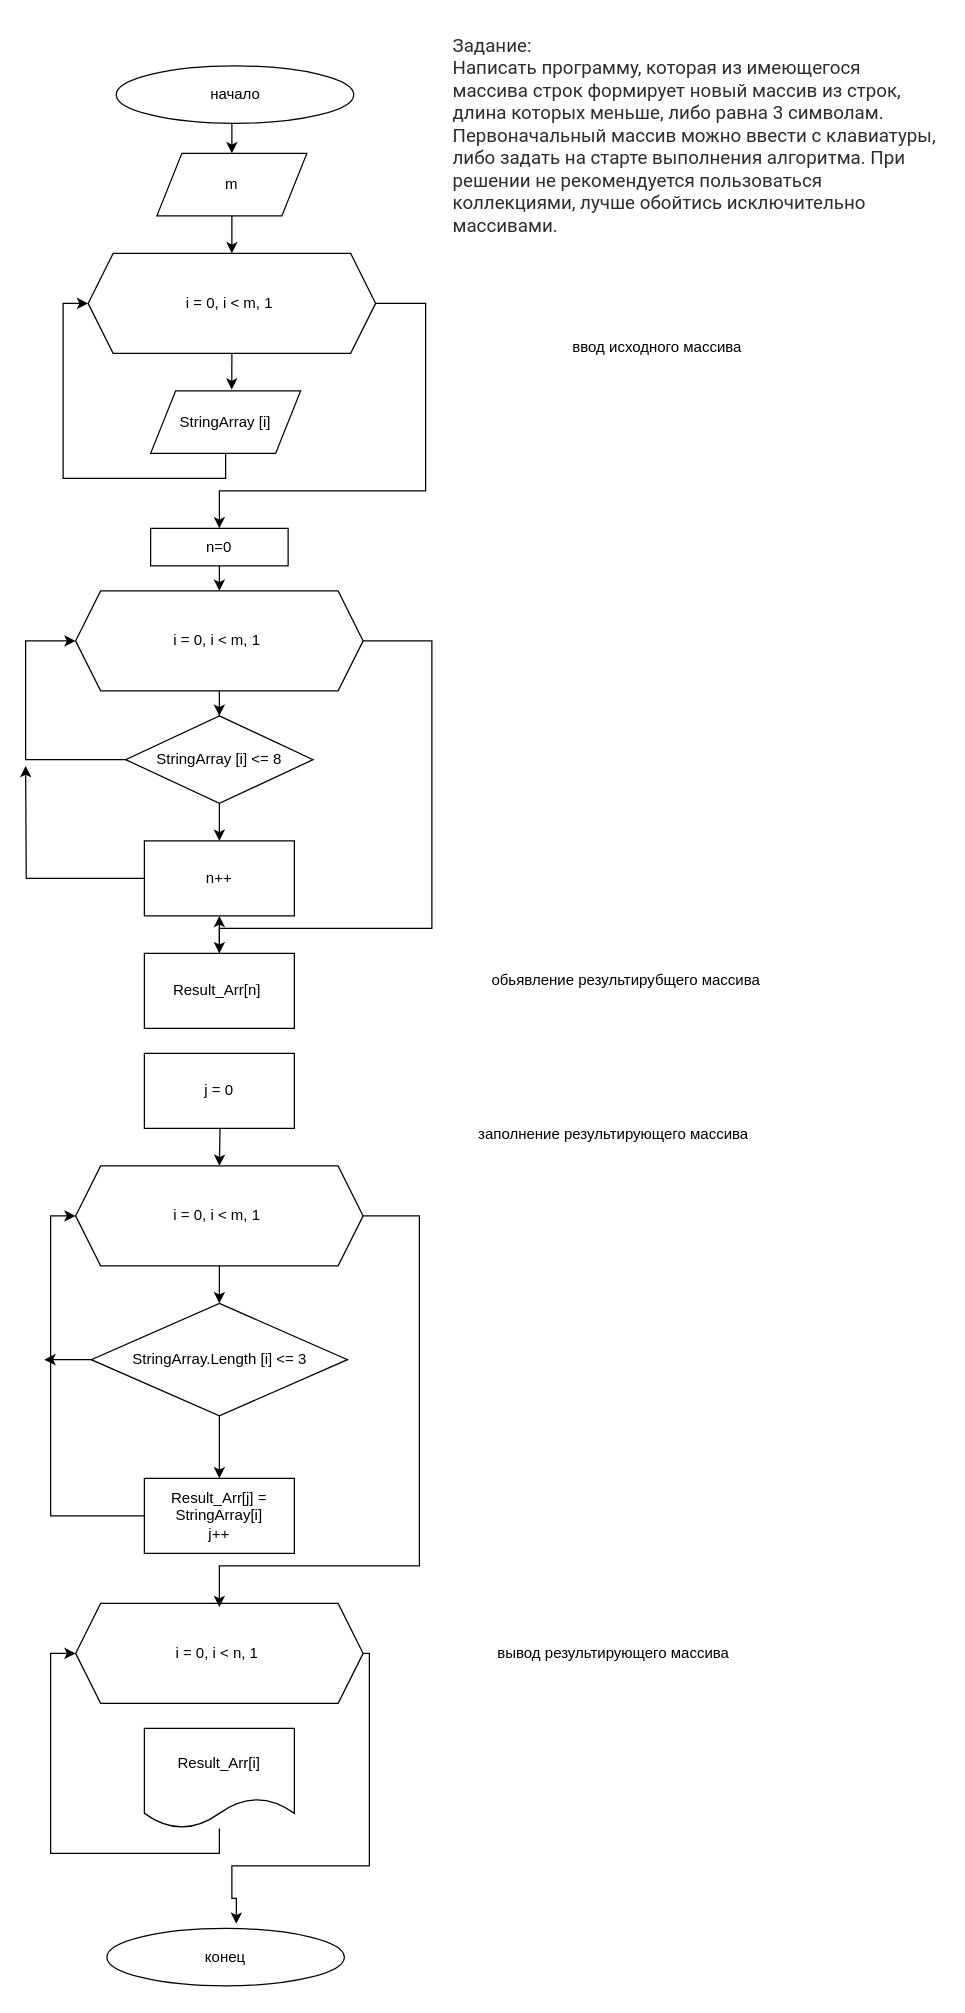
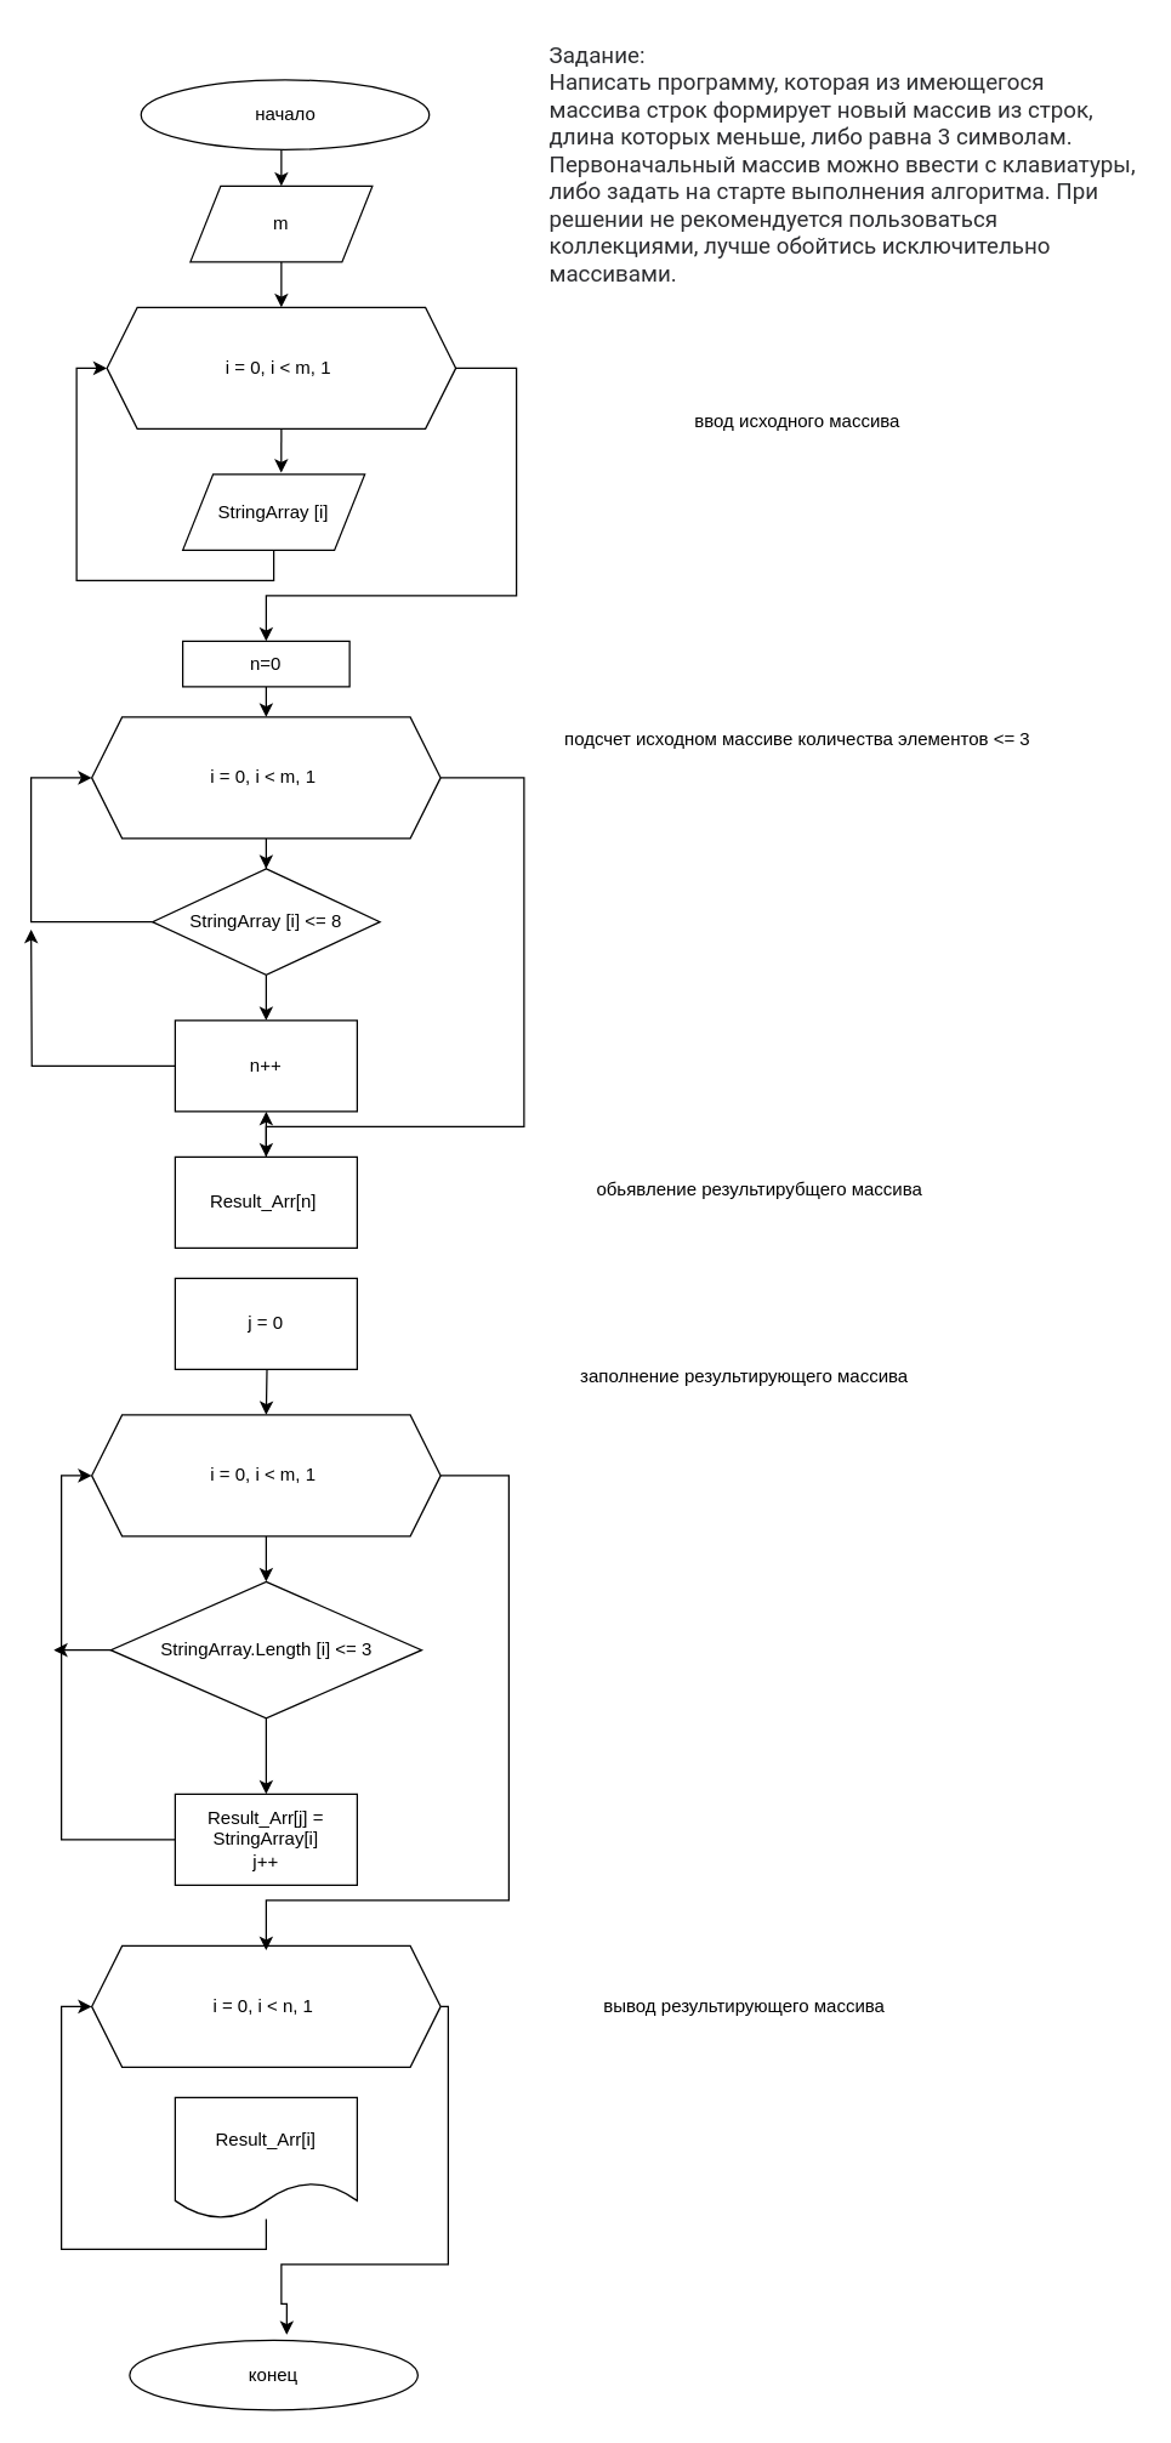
  <mxCell id="0" />
  <mxCell id="1" parent="0" />
  <mxCell id="2" style="edgeStyle=orthogonalEdgeStyle;rounded=0;orthogonalLoop=1;jettySize=auto;html=1;entryX=0.5;entryY=0;entryDx=0;entryDy=0;" edge="1" parent="1" target="4"><mxGeometry relative="1" as="geometry"><mxPoint x="185" y="92" as="sourcePoint" /></mxGeometry></mxCell>
  <mxCell id="3" style="edgeStyle=orthogonalEdgeStyle;rounded=0;orthogonalLoop=1;jettySize=auto;html=1;entryX=0.5;entryY=0;entryDx=0;entryDy=0;" edge="1" parent="1" source="4" target="6"><mxGeometry relative="1" as="geometry" /></mxCell>
  <mxCell id="4" value="&lt;div&gt;&lt;br&gt;&lt;/div&gt;&lt;div&gt;&lt;span style=&quot;background-color: initial;&quot;&gt;m&lt;/span&gt;&lt;br&gt;&lt;/div&gt;&lt;div&gt;&lt;div&gt;&lt;br&gt;&lt;/div&gt;&lt;/div&gt;" style="shape=parallelogram;perimeter=parallelogramPerimeter;whiteSpace=wrap;html=1;fixedSize=1;" vertex="1" parent="1"><mxGeometry x="125" y="122" width="120" height="50" as="geometry" /></mxCell>
  <mxCell id="5" style="edgeStyle=orthogonalEdgeStyle;rounded=0;orthogonalLoop=1;jettySize=auto;html=1;" edge="1" parent="1" source="6" target="43"><mxGeometry relative="1" as="geometry"><Array as="points"><mxPoint x="340" y="242" /><mxPoint x="340" y="392" /><mxPoint x="175" y="392" /></Array></mxGeometry></mxCell>
  <mxCell id="6" value="i = 0, i &amp;lt; m, 1&amp;nbsp;" style="shape=hexagon;perimeter=hexagonPerimeter2;whiteSpace=wrap;html=1;fixedSize=1;" vertex="1" parent="1"><mxGeometry x="70" y="202" width="230" height="80" as="geometry" /></mxCell>
  <mxCell id="7" value="&lt;div&gt;StringArray [i]&lt;/div&gt;" style="shape=parallelogram;perimeter=parallelogramPerimeter;whiteSpace=wrap;html=1;fixedSize=1;" vertex="1" parent="1"><mxGeometry x="120" y="312" width="120" height="50" as="geometry" /></mxCell>
  <mxCell id="8" style="edgeStyle=orthogonalEdgeStyle;rounded=0;orthogonalLoop=1;jettySize=auto;html=1;entryX=0;entryY=0.5;entryDx=0;entryDy=0;exitX=0.5;exitY=1;exitDx=0;exitDy=0;" edge="1" parent="1" source="7" target="6"><mxGeometry relative="1" as="geometry"><Array as="points"><mxPoint x="180" y="382" /><mxPoint x="50" y="382" /><mxPoint x="50" y="242" /></Array></mxGeometry></mxCell>
  <mxCell id="9" style="edgeStyle=orthogonalEdgeStyle;rounded=0;orthogonalLoop=1;jettySize=auto;html=1;entryX=0.5;entryY=0;entryDx=0;entryDy=0;" edge="1" parent="1" source="11" target="14"><mxGeometry relative="1" as="geometry" /></mxCell>
  <mxCell id="10" style="edgeStyle=orthogonalEdgeStyle;rounded=0;orthogonalLoop=1;jettySize=auto;html=1;" edge="1" parent="1" source="11" target="29"><mxGeometry relative="1" as="geometry"><mxPoint x="175" y="819" as="targetPoint" /><Array as="points"><mxPoint x="345" y="512" /><mxPoint x="345" y="742" /><mxPoint x="175" y="742" /></Array></mxGeometry></mxCell>
  <mxCell id="11" value="i = 0, i &amp;lt; m, 1&amp;nbsp;" style="shape=hexagon;perimeter=hexagonPerimeter2;whiteSpace=wrap;html=1;fixedSize=1;" vertex="1" parent="1"><mxGeometry x="60" y="472" width="230" height="80" as="geometry" /></mxCell>
  <mxCell id="12" style="edgeStyle=orthogonalEdgeStyle;rounded=0;orthogonalLoop=1;jettySize=auto;html=1;entryX=0;entryY=0.5;entryDx=0;entryDy=0;exitX=0;exitY=0.5;exitDx=0;exitDy=0;" edge="1" parent="1" source="14" target="11"><mxGeometry relative="1" as="geometry"><Array as="points"><mxPoint x="20" y="607" /><mxPoint x="20" y="512" /></Array></mxGeometry></mxCell>
  <mxCell id="13" style="edgeStyle=orthogonalEdgeStyle;rounded=0;orthogonalLoop=1;jettySize=auto;html=1;exitX=0.5;exitY=1;exitDx=0;exitDy=0;entryX=0.5;entryY=0;entryDx=0;entryDy=0;" edge="1" parent="1" source="14" target="16"><mxGeometry relative="1" as="geometry" /></mxCell>
  <mxCell id="14" value="StringArray [i] &amp;lt;= 8" style="rhombus;whiteSpace=wrap;html=1;" vertex="1" parent="1"><mxGeometry x="100" y="572" width="150" height="70" as="geometry" /></mxCell>
  <mxCell id="15" style="edgeStyle=orthogonalEdgeStyle;rounded=0;orthogonalLoop=1;jettySize=auto;html=1;" edge="1" parent="1" source="16"><mxGeometry relative="1" as="geometry"><mxPoint x="20" y="612" as="targetPoint" /></mxGeometry></mxCell>
  <mxCell id="16" value="n++" style="rounded=0;whiteSpace=wrap;html=1;" vertex="1" parent="1"><mxGeometry x="115" y="672" width="120" height="60" as="geometry" /></mxCell>
  <mxCell id="17" style="edgeStyle=orthogonalEdgeStyle;rounded=0;orthogonalLoop=1;jettySize=auto;html=1;exitX=0.5;exitY=1;exitDx=0;exitDy=0;entryX=0.541;entryY=-0.021;entryDx=0;entryDy=0;entryPerimeter=0;" edge="1" parent="1" source="6" target="7"><mxGeometry relative="1" as="geometry" /></mxCell>
  <mxCell id="18" style="edgeStyle=orthogonalEdgeStyle;rounded=0;orthogonalLoop=1;jettySize=auto;html=1;entryX=0.5;entryY=0;entryDx=0;entryDy=0;" edge="1" parent="1" source="19" target="22"><mxGeometry relative="1" as="geometry" /></mxCell>
  <mxCell id="19" value="i = 0, i &amp;lt; m, 1&amp;nbsp;" style="shape=hexagon;perimeter=hexagonPerimeter2;whiteSpace=wrap;html=1;fixedSize=1;" vertex="1" parent="1"><mxGeometry x="60" y="932" width="230" height="80" as="geometry" /></mxCell>
  <mxCell id="20" style="edgeStyle=orthogonalEdgeStyle;rounded=0;orthogonalLoop=1;jettySize=auto;html=1;exitX=0.5;exitY=1;exitDx=0;exitDy=0;entryX=0.5;entryY=0;entryDx=0;entryDy=0;" edge="1" parent="1" source="22" target="24"><mxGeometry relative="1" as="geometry" /></mxCell>
  <mxCell id="21" style="edgeStyle=orthogonalEdgeStyle;rounded=0;orthogonalLoop=1;jettySize=auto;html=1;" edge="1" parent="1" source="22"><mxGeometry relative="1" as="geometry"><mxPoint x="35" y="1087" as="targetPoint" /></mxGeometry></mxCell>
  <mxCell id="22" value="StringArray.Length [i] &amp;lt;= 3" style="rhombus;whiteSpace=wrap;html=1;" vertex="1" parent="1"><mxGeometry x="72.5" y="1042" width="205" height="90" as="geometry" /></mxCell>
  <mxCell id="23" style="edgeStyle=orthogonalEdgeStyle;rounded=0;orthogonalLoop=1;jettySize=auto;html=1;entryX=0;entryY=0.5;entryDx=0;entryDy=0;" edge="1" parent="1" source="24" target="19"><mxGeometry relative="1" as="geometry"><Array as="points"><mxPoint x="40" y="1212" /><mxPoint x="40" y="972" /></Array></mxGeometry></mxCell>
  <mxCell id="24" value="Result_Arr[j] = StringArray[i]&lt;div&gt;j++&lt;/div&gt;" style="rounded=0;whiteSpace=wrap;html=1;" vertex="1" parent="1"><mxGeometry x="115" y="1182" width="120" height="60" as="geometry" /></mxCell>
  <mxCell id="25" style="edgeStyle=orthogonalEdgeStyle;rounded=0;orthogonalLoop=1;jettySize=auto;html=1;exitX=0.5;exitY=1;exitDx=0;exitDy=0;" edge="1" parent="1" source="22" target="22"><mxGeometry relative="1" as="geometry" /></mxCell>
  <mxCell id="26" style="edgeStyle=orthogonalEdgeStyle;rounded=0;orthogonalLoop=1;jettySize=auto;html=1;entryX=0.5;entryY=0;entryDx=0;entryDy=0;" edge="1" parent="1" target="19"><mxGeometry relative="1" as="geometry"><mxPoint x="175" y="872" as="sourcePoint" /></mxGeometry></mxCell>
  <mxCell id="27" value="&lt;div&gt;&lt;span style=&quot;background-color: initial;&quot;&gt;j = 0&lt;/span&gt;&lt;br&gt;&lt;/div&gt;" style="rounded=0;whiteSpace=wrap;html=1;" vertex="1" parent="1"><mxGeometry x="115" y="842" width="120" height="60" as="geometry" /></mxCell>
  <mxCell id="28" style="edgeStyle=orthogonalEdgeStyle;rounded=0;orthogonalLoop=1;jettySize=auto;html=1;" edge="1" parent="1" source="29" target="16"><mxGeometry relative="1" as="geometry" /></mxCell>
  <mxCell id="29" value="&lt;div&gt;Result_Arr[n]&amp;nbsp;&lt;br&gt;&lt;/div&gt;" style="rounded=0;whiteSpace=wrap;html=1;" vertex="1" parent="1"><mxGeometry x="115" y="762" width="120" height="60" as="geometry" /></mxCell>
  <mxCell id="30" style="edgeStyle=orthogonalEdgeStyle;rounded=0;orthogonalLoop=1;jettySize=auto;html=1;entryX=0.545;entryY=-0.08;entryDx=0;entryDy=0;entryPerimeter=0;" edge="1" parent="1" source="31" target="34"><mxGeometry relative="1" as="geometry"><mxPoint x="185" y="1512" as="targetPoint" /><Array as="points"><mxPoint x="295" y="1322" /><mxPoint x="295" y="1492" /><mxPoint x="185" y="1492" /><mxPoint x="185" y="1518" /></Array></mxGeometry></mxCell>
  <mxCell id="31" value="i = 0, i &amp;lt; n, 1&amp;nbsp;" style="shape=hexagon;perimeter=hexagonPerimeter2;whiteSpace=wrap;html=1;fixedSize=1;" vertex="1" parent="1"><mxGeometry x="60" y="1282" width="230" height="80" as="geometry" /></mxCell>
  <mxCell id="32" style="edgeStyle=orthogonalEdgeStyle;rounded=0;orthogonalLoop=1;jettySize=auto;html=1;entryX=0;entryY=0.5;entryDx=0;entryDy=0;" edge="1" parent="1" source="33" target="31"><mxGeometry relative="1" as="geometry"><Array as="points"><mxPoint x="175" y="1482" /><mxPoint x="40" y="1482" /><mxPoint x="40" y="1322" /></Array></mxGeometry></mxCell>
  <mxCell id="33" value="Result_Arr[i]" style="shape=document;whiteSpace=wrap;html=1;boundedLbl=1;" vertex="1" parent="1"><mxGeometry x="115" y="1382" width="120" height="80" as="geometry" /></mxCell>
  <mxCell id="34" value="конец" style="ellipse;whiteSpace=wrap;html=1;" vertex="1" parent="1"><mxGeometry x="85" y="1542" width="190" height="46" as="geometry" /></mxCell>
  <mxCell id="35" value="начало" style="ellipse;whiteSpace=wrap;html=1;" vertex="1" parent="1"><mxGeometry x="92.5" y="52" width="190" height="46" as="geometry" /></mxCell>
  <mxCell id="36" style="edgeStyle=orthogonalEdgeStyle;rounded=0;orthogonalLoop=1;jettySize=auto;html=1;" edge="1" parent="1" source="19"><mxGeometry relative="1" as="geometry"><mxPoint x="175" y="1285" as="targetPoint" /><Array as="points"><mxPoint x="335" y="972" /><mxPoint x="335" y="1252" /><mxPoint x="175" y="1252" /><mxPoint x="175" y="1285" /></Array></mxGeometry></mxCell>
  <mxCell id="37" value="обьявление результирубщего массива" style="text;html=1;align=center;verticalAlign=middle;resizable=0;points=[];autosize=1;strokeColor=none;fillColor=none;" vertex="1" parent="1"><mxGeometry x="380" y="769" width="240" height="30" as="geometry" /></mxCell>
  <mxCell id="38" value="заполнение результирующего массива" style="text;html=1;align=center;verticalAlign=middle;resizable=0;points=[];autosize=1;strokeColor=none;fillColor=none;" vertex="1" parent="1"><mxGeometry x="370" y="892" width="240" height="30" as="geometry" /></mxCell>
  <mxCell id="39" value="вывод результирующего массива" style="text;html=1;align=center;verticalAlign=middle;resizable=0;points=[];autosize=1;strokeColor=none;fillColor=none;" vertex="1" parent="1"><mxGeometry x="385" y="1307" width="210" height="30" as="geometry" /></mxCell>
  <mxCell id="40" value="ввод исходного массива" style="text;html=1;align=center;verticalAlign=middle;resizable=0;points=[];autosize=1;strokeColor=none;fillColor=none;" vertex="1" parent="1"><mxGeometry x="445" y="262" width="160" height="30" as="geometry" /></mxCell>
+ <mxCell id="41" value="подсчет исходном массиве количества элементов &amp;lt;= 3" style="text;html=1;align=center;verticalAlign=middle;resizable=0;points=[];autosize=1;strokeColor=none;fillColor=none;" vertex="1" parent="1"><mxGeometry x="360" y="472" width="330" height="30" as="geometry" /></mxCell>
  <mxCell id="42" style="edgeStyle=orthogonalEdgeStyle;rounded=0;orthogonalLoop=1;jettySize=auto;html=1;exitX=0.5;exitY=1;exitDx=0;exitDy=0;entryX=0.5;entryY=0;entryDx=0;entryDy=0;" edge="1" parent="1" source="43" target="11"><mxGeometry relative="1" as="geometry" /></mxCell>
  <mxCell id="43" value="n=0" style="rounded=0;whiteSpace=wrap;html=1;" vertex="1" parent="1"><mxGeometry x="120" y="422" width="110" height="30" as="geometry" /></mxCell>
  <mxCell id="44" value="&lt;div&gt;&lt;font face=&quot;Onest, Roboto, San Francisco, Helvetica Neue, Helvetica, Arial&quot; color=&quot;#2c2d30&quot;&gt;&lt;span style=&quot;font-size: 15px; background-color: rgb(255, 255, 255);&quot;&gt;Задание:&lt;/span&gt;&lt;/font&gt;&lt;/div&gt;&lt;span style=&quot;color: rgb(44, 45, 48); font-family: Onest, Roboto, &amp;quot;San Francisco&amp;quot;, &amp;quot;Helvetica Neue&amp;quot;, Helvetica, Arial; font-size: 15px; font-style: normal; font-variant-ligatures: normal; font-variant-caps: normal; font-weight: 400; letter-spacing: normal; orphans: 2; text-align: start; text-indent: 0px; text-transform: none; widows: 2; word-spacing: 0px; -webkit-text-stroke-width: 0px; white-space: normal; background-color: rgb(255, 255, 255); text-decoration-thickness: initial; text-decoration-style: initial; text-decoration-color: initial; display: inline !important; float: none;&quot;&gt;Написать программу, которая из имеющегося массива строк формирует новый массив из строк, длина которых меньше, либо равна 3 символам. Первоначальный массив можно ввести с клавиатуры, либо задать на старте выполнения алгоритма. При решении не рекомендуется пользоваться коллекциями, лучше обойтись исключительно массивами.&lt;/span&gt;" style="text;whiteSpace=wrap;html=1;" vertex="1" parent="1"><mxGeometry x="360" y="20" width="390" height="202" as="geometry" /></mxCell>
